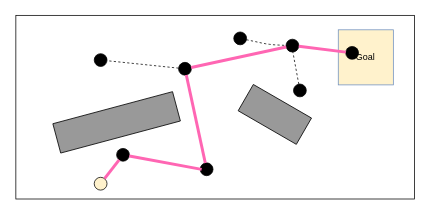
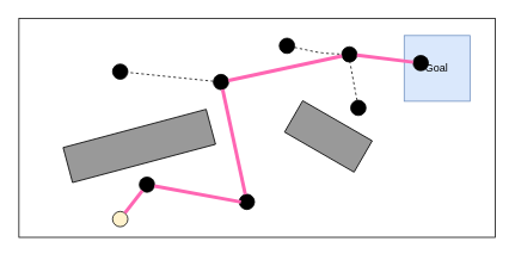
  <mxCell id="0" />
  <mxCell id="1" parent="0" />
  <mxCell id="2" value="" style="group" vertex="1" connectable="0" parent="1"><mxGeometry x="20" y="20" width="532" height="249" as="geometry" /></mxCell>
  <mxCell id="3" value="" style="group" vertex="1" connectable="0" parent="2"><mxGeometry width="532" height="249" as="geometry" /></mxCell>
  <mxCell id="4" value="" style="group" vertex="1" connectable="0" parent="3"><mxGeometry width="532" height="249" as="geometry" /></mxCell>
  <mxCell id="5" value="" style="group" vertex="1" connectable="0" parent="4"><mxGeometry width="532" height="249" as="geometry" /></mxCell>
  <mxCell id="6" value="" style="group" vertex="1" connectable="0" parent="5"><mxGeometry width="532" height="249" as="geometry" /></mxCell>
  <mxCell id="7" value="" style="group" vertex="1" connectable="0" parent="6"><mxGeometry width="532" height="249" as="geometry" /></mxCell>
  <mxCell id="8" value="" style="rounded=0;whiteSpace=wrap;html=1;" vertex="1" parent="7"><mxGeometry width="532" height="245.14" as="geometry" /></mxCell>
  <mxCell id="9" value="" style="rounded=0;whiteSpace=wrap;html=1;gradientColor=none;fillColor=#999999;rotation=-15;" vertex="1" parent="7"><mxGeometry x="51.805" y="122.57" width="165.378" height="40.535" as="geometry" /></mxCell>
  <mxCell id="10" value="" style="rounded=0;whiteSpace=wrap;html=1;gradientColor=none;fillColor=#999999;rotation=30;" vertex="1" parent="7"><mxGeometry x="300.869" y="111.953" width="89.663" height="40.535" as="geometry" /></mxCell>
- <mxCell id="11" value="Goal" style="whiteSpace=wrap;html=1;aspect=fixed;fillColor=#fff2cc;strokeColor=#6c8ebf;" vertex="1" parent="7"><mxGeometry x="430.382" y="19.302" width="73.519" height="73.519" as="geometry" /></mxCell>
+ <mxCell id="11" value="Goal" style="whiteSpace=wrap;html=1;aspect=fixed;fillColor=#dae8fc;strokeColor=#6c8ebf;" vertex="1" parent="7"><mxGeometry x="430.382" y="19.302" width="73.519" height="73.519" as="geometry" /></mxCell>
  <mxCell id="12" value="" style="ellipse;whiteSpace=wrap;html=1;aspect=fixed;fillColor=#FFF2CC;gradientColor=none;strokeColor=#000000;" vertex="1" parent="7"><mxGeometry x="104.607" y="216.186" width="17.097" height="17.097" as="geometry" /></mxCell>
  <mxCell id="13" value="" style="ellipse;whiteSpace=wrap;html=1;aspect=fixed;fillColor=#000000;gradientColor=none;strokeColor=#000000;" vertex="1" parent="7"><mxGeometry x="246.075" y="196.884" width="17.097" height="17.097" as="geometry" /></mxCell>
  <mxCell id="14" value="" style="ellipse;whiteSpace=wrap;html=1;aspect=fixed;fillColor=#000000;gradientColor=none;strokeColor=#000000;" vertex="1" parent="7"><mxGeometry x="134.494" y="177.581" width="17.097" height="17.097" as="geometry" /></mxCell>
  <mxCell id="15" value="" style="ellipse;whiteSpace=wrap;html=1;aspect=fixed;fillColor=#000000;gradientColor=none;strokeColor=#000000;" vertex="1" parent="7"><mxGeometry x="217.184" y="62.733" width="17.097" height="17.097" as="geometry" /></mxCell>
  <mxCell id="16" value="" style="ellipse;whiteSpace=wrap;html=1;aspect=fixed;fillColor=#000000;gradientColor=none;strokeColor=#000000;" vertex="1" parent="7"><mxGeometry x="104.607" y="51.151" width="17.097" height="17.097" as="geometry" /></mxCell>
  <mxCell id="17" value="" style="ellipse;whiteSpace=wrap;html=1;aspect=fixed;fillColor=#000000;gradientColor=none;strokeColor=#000000;" vertex="1" parent="7"><mxGeometry x="290.906" y="22.198" width="17.097" height="17.097" as="geometry" /></mxCell>
  <mxCell id="18" value="" style="ellipse;whiteSpace=wrap;html=1;aspect=fixed;fillColor=#000000;gradientColor=none;strokeColor=#000000;" vertex="1" parent="7"><mxGeometry x="370.607" y="91.686" width="17.097" height="17.097" as="geometry" /></mxCell>
  <mxCell id="19" value="" style="ellipse;whiteSpace=wrap;html=1;aspect=fixed;fillColor=#000000;gradientColor=none;strokeColor=#000000;" vertex="1" parent="7"><mxGeometry x="360.644" y="31.849" width="17.097" height="17.097" as="geometry" /></mxCell>
  <mxCell id="20" value="" style="ellipse;whiteSpace=wrap;html=1;aspect=fixed;fillColor=#000000;gradientColor=none;strokeColor=#000000;" vertex="1" parent="7"><mxGeometry x="440.345" y="41.5" width="17.097" height="17.097" as="geometry" /></mxCell>
  <mxCell id="21" value="" style="endArrow=none;html=1;dashed=1;" edge="1" parent="7" source="15" target="16"><mxGeometry width="50" height="50" relative="1" as="geometry"><mxPoint x="-611.7" y="386.047" as="sourcePoint" /><mxPoint x="-512.075" y="289.535" as="targetPoint" /><Array as="points" /></mxGeometry></mxCell>
  <mxCell id="22" value="" style="endArrow=none;html=1;dashed=1;" edge="1" parent="7" source="17" target="19"><mxGeometry width="50" height="50" relative="1" as="geometry"><mxPoint x="-551.925" y="443.953" as="sourcePoint" /><mxPoint x="-452.3" y="347.442" as="targetPoint" /><Array as="points"><mxPoint x="338" y="39" /></Array></mxGeometry></mxCell>
  <mxCell id="23" value="" style="endArrow=none;html=1;entryX=0.533;entryY=1;entryDx=0;entryDy=0;entryPerimeter=0;dashed=1;" edge="1" parent="7" source="18" target="19"><mxGeometry width="50" height="50" relative="1" as="geometry"><mxPoint x="-532" y="463.256" as="sourcePoint" /><mxPoint x="-432.375" y="366.744" as="targetPoint" /><Array as="points" /></mxGeometry></mxCell>
  <mxCell id="24" value="" style="endArrow=none;html=1;strokeWidth=4;strokeColor=#FF66B3;" edge="1" parent="7" source="12" target="14"><mxGeometry width="50" height="50" relative="1" as="geometry"><mxPoint x="-139" y="438" as="sourcePoint" /><mxPoint x="-89" y="388" as="targetPoint" /></mxGeometry></mxCell>
  <mxCell id="25" value="" style="endArrow=none;html=1;strokeWidth=4;strokeColor=#FF66B3;entryX=0.113;entryY=0.51;entryDx=0;entryDy=0;entryPerimeter=0;" edge="1" parent="7" source="14" target="13"><mxGeometry width="50" height="50" relative="1" as="geometry"><mxPoint x="-129" y="448" as="sourcePoint" /><mxPoint x="-79" y="398" as="targetPoint" /></mxGeometry></mxCell>
  <mxCell id="26" value="" style="endArrow=none;html=1;strokeWidth=4;strokeColor=#FF66B3;" edge="1" parent="7" source="15" target="13"><mxGeometry width="50" height="50" relative="1" as="geometry"><mxPoint x="-119" y="458" as="sourcePoint" /><mxPoint x="-69" y="408" as="targetPoint" /></mxGeometry></mxCell>
  <mxCell id="27" value="" style="endArrow=none;html=1;strokeWidth=4;strokeColor=#FF66B3;" edge="1" parent="7" source="19" target="15"><mxGeometry width="50" height="50" relative="1" as="geometry"><mxPoint x="-109" y="468" as="sourcePoint" /><mxPoint x="-59" y="418" as="targetPoint" /></mxGeometry></mxCell>
  <mxCell id="28" value="" style="endArrow=none;html=1;strokeWidth=4;strokeColor=#FF66B3;" edge="1" parent="7" source="20" target="19"><mxGeometry width="50" height="50" relative="1" as="geometry"><mxPoint x="-99" y="478" as="sourcePoint" /><mxPoint x="-49" y="428" as="targetPoint" /></mxGeometry></mxCell>
